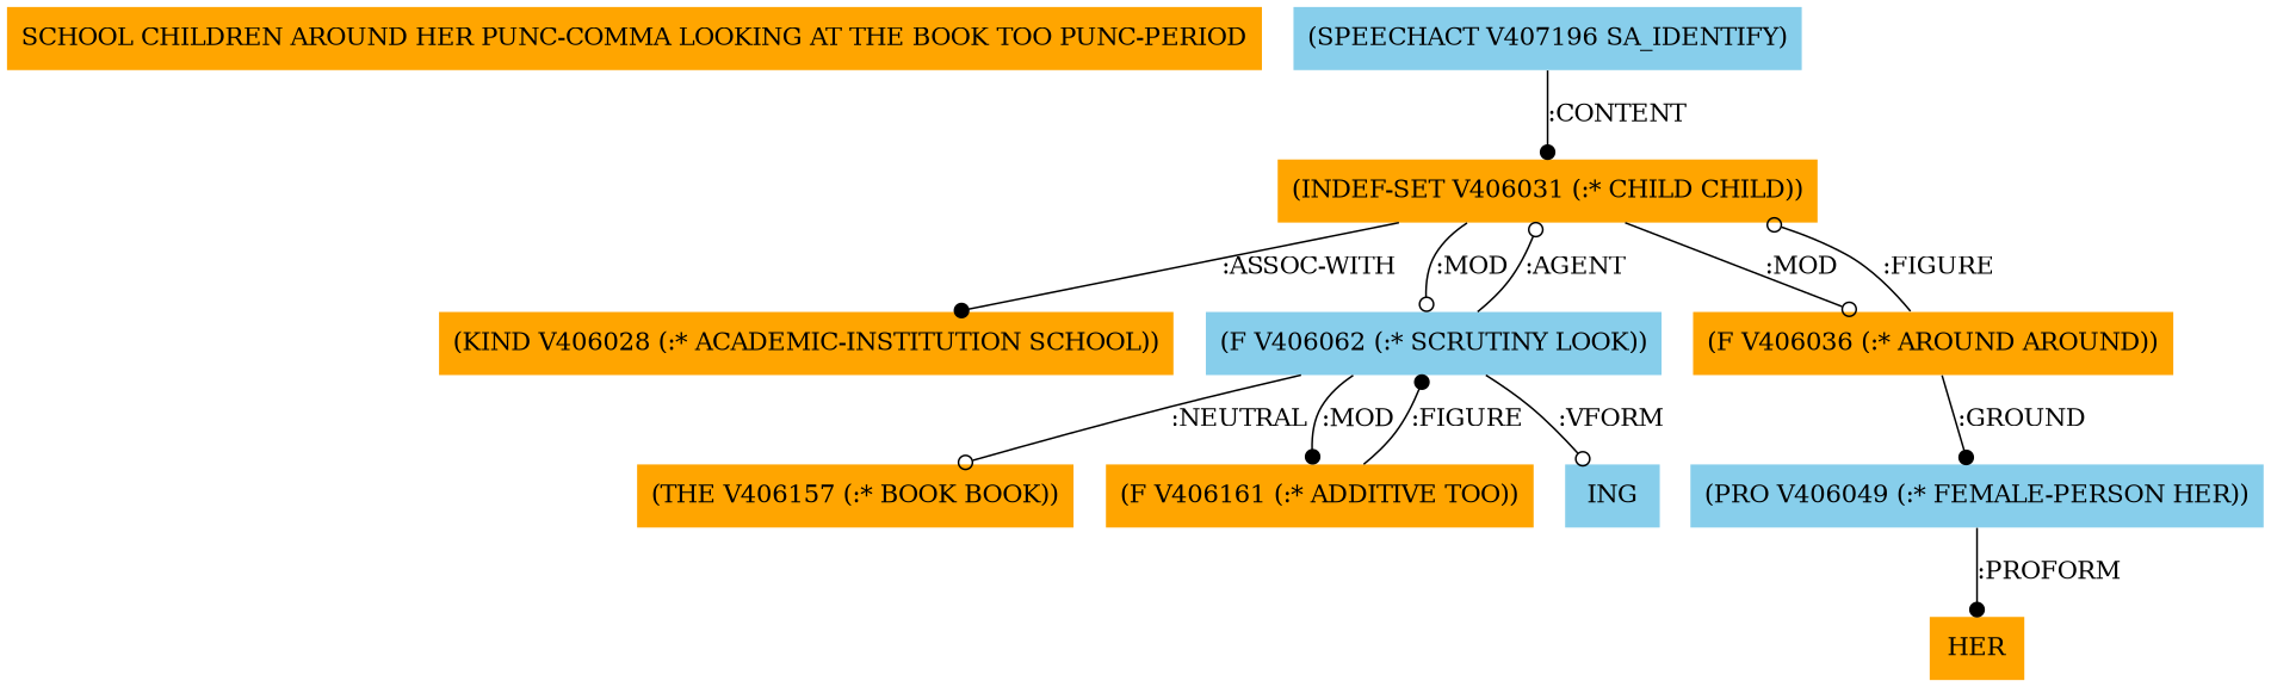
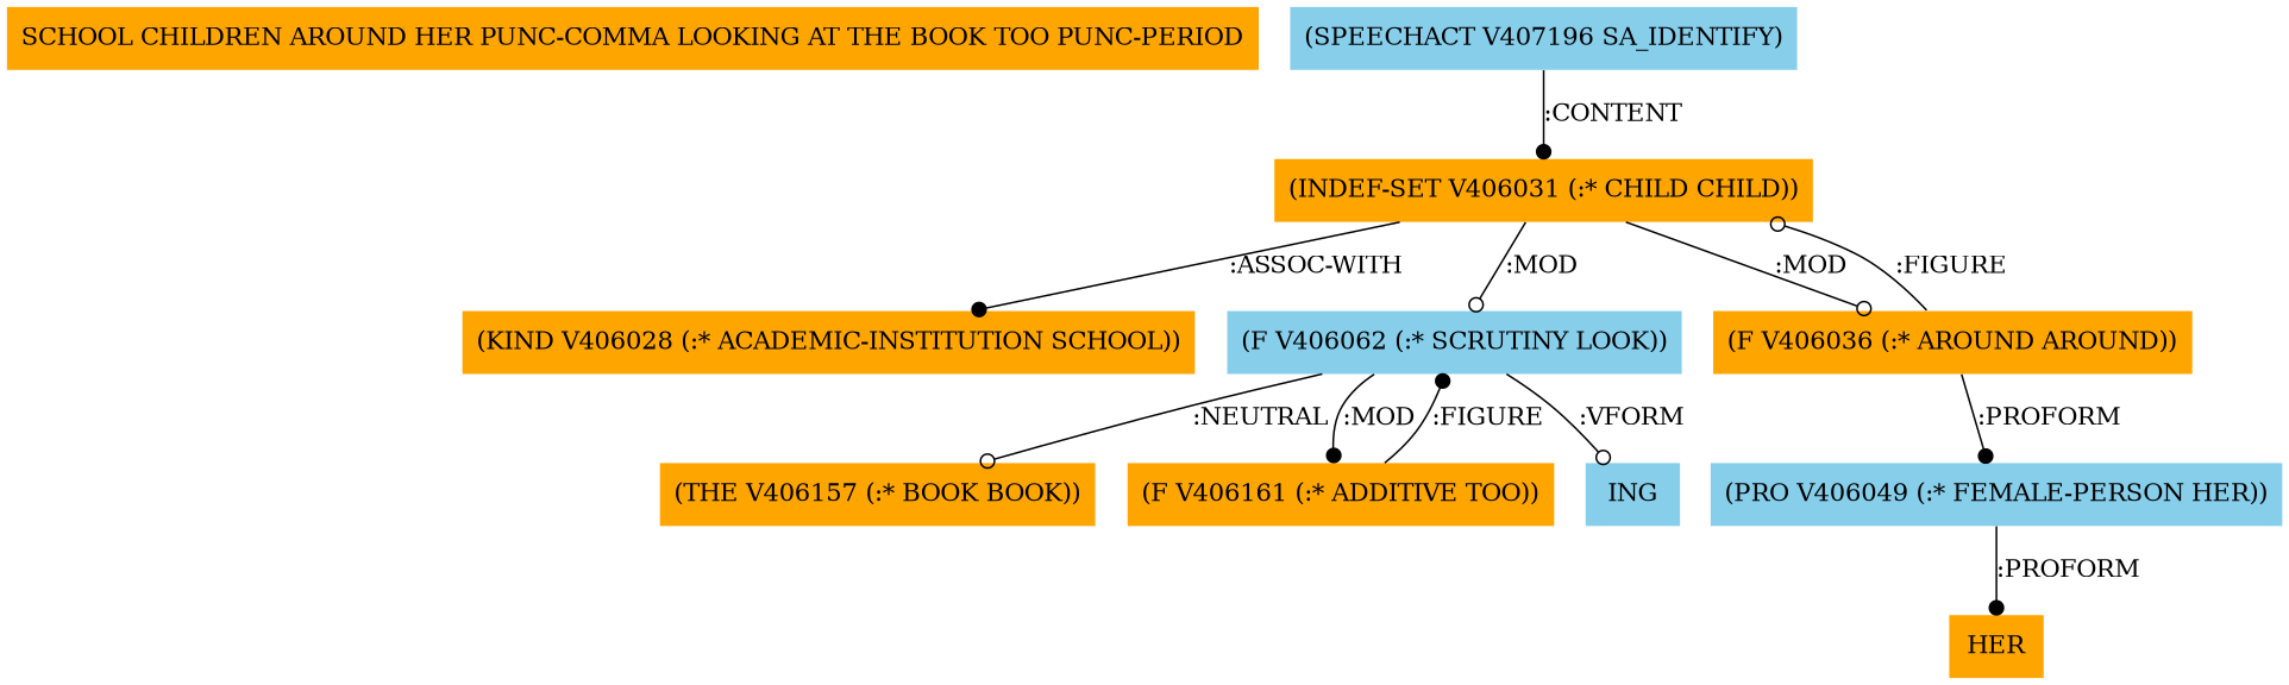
  digraph {
    node [color=darkgreen fillcolor=orange shape=none style=filled]
    edge [arrowhead=dot]
    "SCHOOL CHILDREN AROUND HER PUNC-COMMA LOOKING AT THE BOOK TOO PUNC-PERIOD"
    n2 [color=teal fillcolor=skyblue label="(SPEECHACT V407196 SA_IDENTIFY)"]
    n3 [color=brown label="(INDEF-SET V406031 (:* CHILD CHILD))"]
    n4 [color=darkorange label="(KIND V406028 (:* ACADEMIC-INSTITUTION SCHOOL))"]
    n5 [color=teal fillcolor=skyblue label="(F V406062 (:* SCRUTINY LOOK))"]
    n6 [color=brown label="(F V406036 (:* AROUND AROUND))"]
    n7 [color=teal label="(THE V406157 (:* BOOK BOOK))"]
    n8 [color=darkorange label="(F V406161 (:* ADDITIVE TOO))"]
    n9 [fillcolor=skyblue label=ING]
    n10 [fillcolor=skyblue label="(PRO V406049 (:* FEMALE-PERSON HER))"]
    n11 [label=HER]
    n2 -> n3 [label=":CONTENT"]
    n3 -> n4 [label=":ASSOC-WITH"]
    n3 -> n5 [arrowhead=odot label=":MOD"]
    n3 -> n6 [arrowhead=odot label=":MOD"]
-   n5 -> n3 [arrowhead=odot label=":AGENT"]
    n5 -> n7 [arrowhead=odot label=":NEUTRAL"]
    n5 -> n8 [label=":MOD"]
    n5 -> n9 [arrowhead=odot label=":VFORM"]
    n6 -> n3 [arrowhead=odot label=":FIGURE"]
-   n6 -> n10 [label=":GROUND"]
+   n6 -> n10 [label=":PROFORM"]
    n8 -> n5 [label=":FIGURE"]
    n10 -> n11 [label=":PROFORM"]
  }
